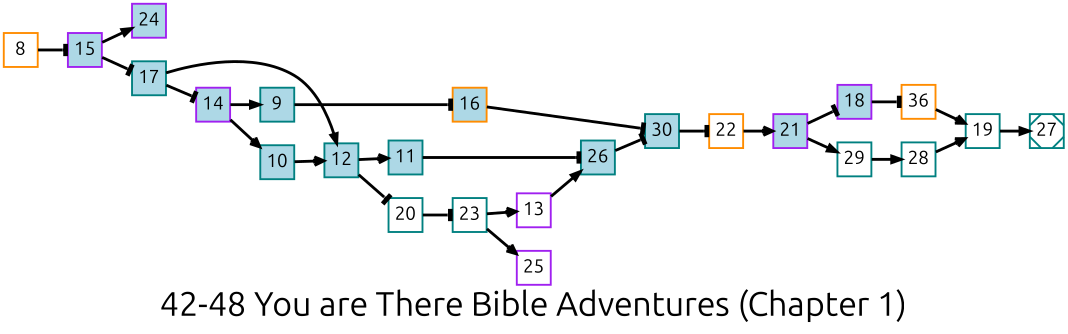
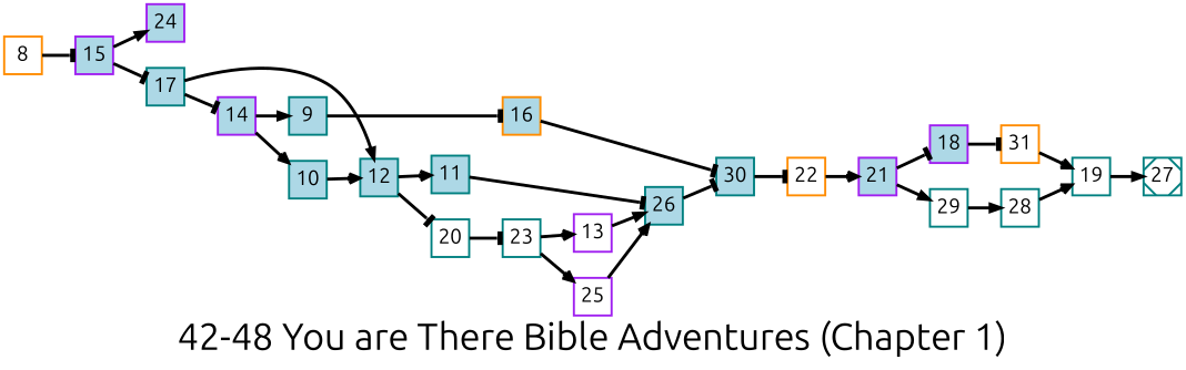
  digraph {
    fontname=Ubuntu
    fontsize=36
    label="42-48 You are There Bible Adventures (Chapter 1)"
    nodesep=0.35
    ordering=out
    rankdir=LR
    ranksep=0.45
    node [color=teal fillcolor=lightblue fixedsize=true fontname=Ubuntu fontsize=20 labelfloat=true margin="0,0" penwidth=2 regular=true shape=rect style=filled]
    edge [arrowhead=tee fontname=Ubuntu fontsize=12 labelfloat=true penwidth=3]
    8 [color=darkorange fillcolor=white]
    15 [color=purple]
    24 [color=purple]
    17
    12
    14 [color=purple]
    16 [color=darkorange]
    9
    30
    22 [color=darkorange fillcolor=white]
    10
    11
    20 [fillcolor=white]
    26
    23 [fillcolor=white]
    13 [color=purple fillcolor=white]
    25 [color=purple fillcolor=white]
    21 [color=purple]
    18 [color=purple]
-   31 [color=darkorange fillcolor=white label=36]
+   31 [color=darkorange fillcolor=white]
    19 [fillcolor=white]
    27 [fillcolor=white shape=Msquare]
    29 [fillcolor=white]
    28 [fillcolor=white]
    8 -> 15
    15 -> 24 [arrowhead=normal]
    15 -> 17
    17 -> 12 [arrowhead=normal]
    17 -> 14
    12 -> 11 [arrowhead=vee]
    12 -> 20
    14 -> 9 [arrowhead=normal]
    14 -> 10 [arrowhead=vee]
    16 -> 30
    9 -> 16
    30 -> 22
    22 -> 21 [arrowhead=vee]
    10 -> 12 [arrowhead=vee]
    11 -> 26
    20 -> 23
    26 -> 30
    23 -> 13 [arrowhead=vee]
    23 -> 25 [arrowhead=vee]
    13 -> 26 [arrowhead=normal]
+   25 -> 26 [arrowhead=vee]
    21 -> 18
    21 -> 29 [arrowhead=normal]
    18 -> 31
    31 -> 19 [arrowhead=vee]
    19 -> 27 [arrowhead=normal]
    29 -> 28 [arrowhead=normal]
    28 -> 19 [arrowhead=vee]
  }
